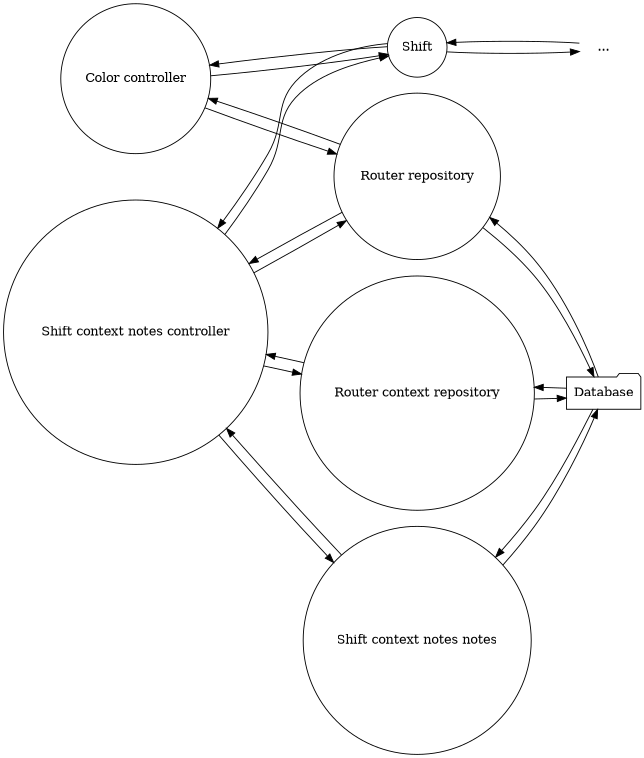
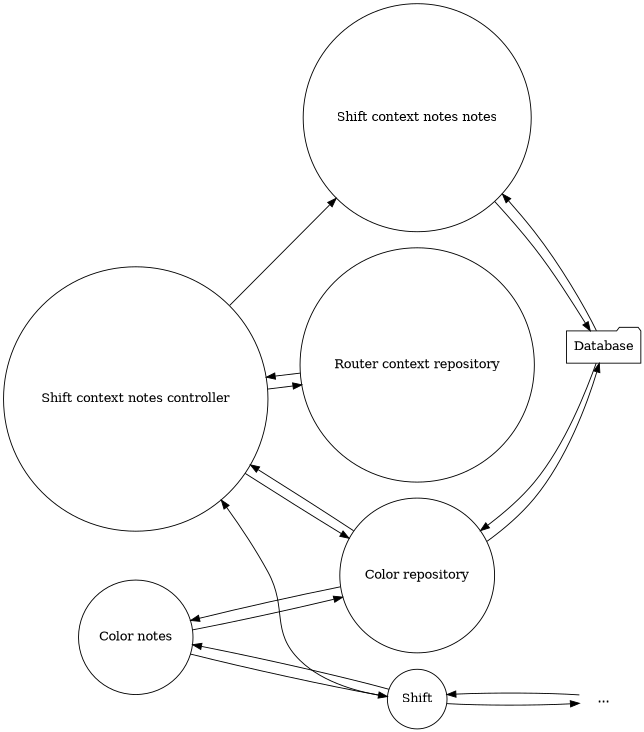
  digraph {
    rankdir=LR
    node [shape=circle]
-   "Color controller"
+   "Color controller" [label="Color notes"]
    "Shift context notes controller"
-   "Color repository" [label="Router repository"]
+   "Color repository"
    n4 [label="Router context repository"]
    n5 [label="Shift context notes notes"]
    n6 [label=Shift]
    Database [shape=folder]
    "..." [shape=none]
    subgraph sub_1 {
      rank=same
      "Color controller"
      "Shift context notes controller"
    }
    subgraph sub_2 {
      rank=same
      "Color repository"
      n4
      n5
    }
    "Color controller" -> "Color repository"
    "Color controller" -> n6
    "Shift context notes controller" -> "Color repository"
    "Shift context notes controller" -> n4
    "Shift context notes controller" -> n5
-   "Shift context notes controller" -> n6
    "Color repository" -> "Color controller"
    "Color repository" -> "Shift context notes controller"
    "Color repository" -> Database
    n4 -> "Shift context notes controller"
-   n4 -> Database
-   n5 -> "Shift context notes controller"
    n5 -> Database
    n6 -> "Color controller"
    n6 -> "Shift context notes controller"
    n6 -> "..."
    Database -> "Color repository"
-   Database -> n4
    Database -> n5
    "..." -> n6
  }
